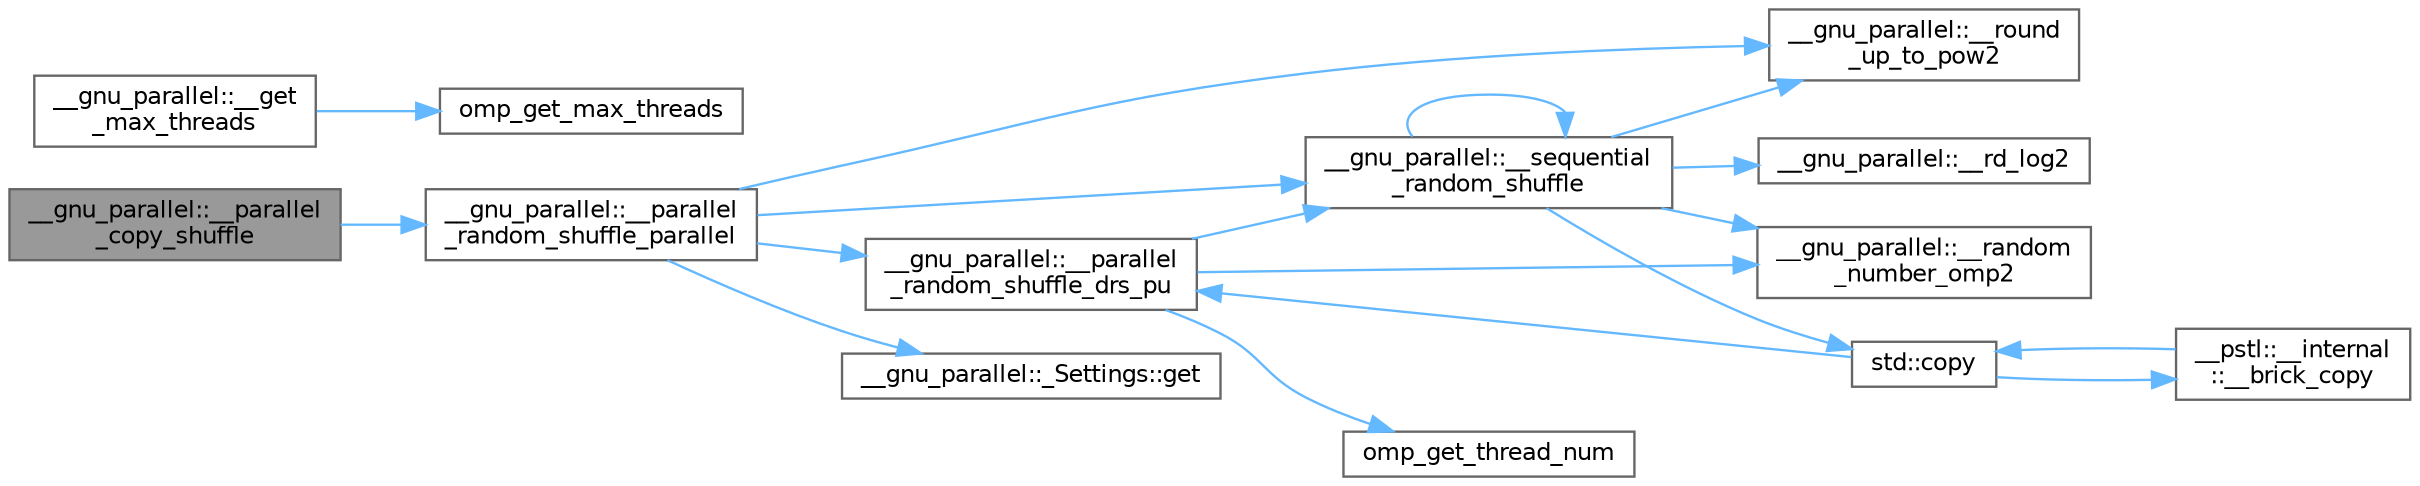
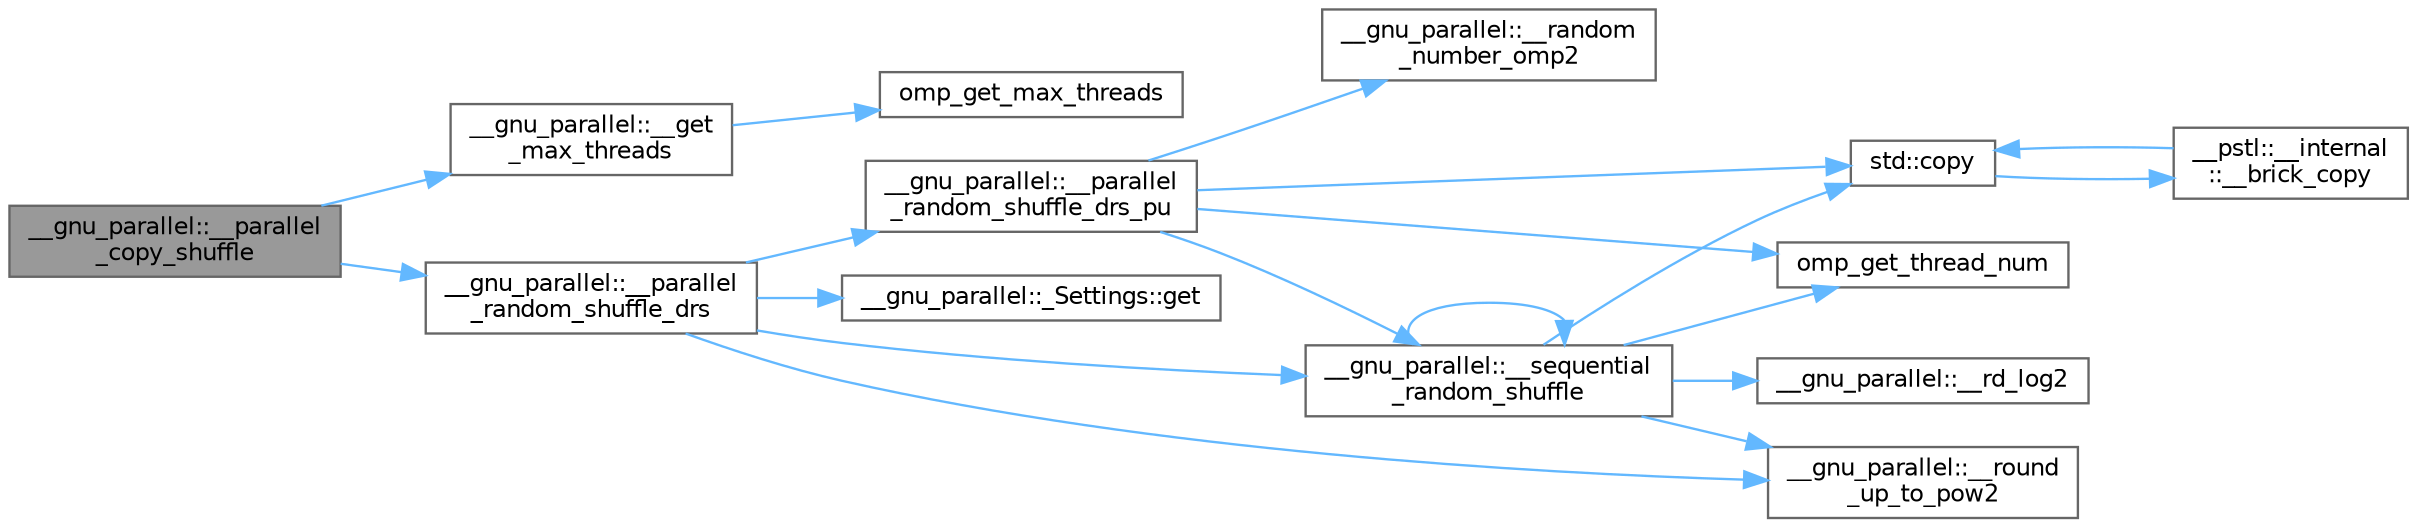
  digraph {
    rankdir=LR
    node [color=grey40 fillcolor=white fontname=Helvetica fontsize=10 shape=box style=filled]
    edge [color=steelblue1 fontname=Helvetica fontsize=10 labelfontname=Helvetica labelfontsize=10 style=solid]
    n1 [color=gray40 fillcolor=grey60 fontcolor=black height=0.2 label="__gnu_parallel::__parallel\l_copy_shuffle" width=0.4]
    n2 [height=0.2 label="__gnu_parallel::__get\l_max_threads" width=0.4]
-   n3 [height=0.2 label="__gnu_parallel::__parallel\l_random_shuffle_parallel" width=0.4]
+   n3 [height=0.2 label="__gnu_parallel::__parallel\l_random_shuffle_drs" width=0.4]
    n4 [height=0.2 label=omp_get_max_threads width=0.4]
    n5 [height=0.2 label="__gnu_parallel::__parallel\l_random_shuffle_drs_pu" width=0.4]
    n6 [height=0.2 label="__gnu_parallel::__sequential\l_random_shuffle" width=0.4]
    n7 [height=0.2 label="__gnu_parallel::__round\l_up_to_pow2" width=0.4]
    n8 [height=0.2 label="__gnu_parallel::_Settings::get" width=0.4]
    n9 [height=0.2 label="__gnu_parallel::__random\l_number_omp2" width=0.4]
    n10 [height=0.2 label="std::copy" width=0.4]
    n11 [height=0.2 label=omp_get_thread_num width=0.4]
    n12 [height=0.2 label="__gnu_parallel::__rd_log2" width=0.4]
    n13 [height=0.2 label="__pstl::__internal\l::__brick_copy" width=0.4]
+   n1 -> n2
    n1 -> n3
    n2 -> n4
    n3 -> n5
    n3 -> n6
    n3 -> n7
    n3 -> n8
    n5 -> n6
    n5 -> n9
-   n10 -> n5
+   n5 -> n10
    n5 -> n11
    n6 -> n6
    n6 -> n7
-   n6 -> n9
+   n6 -> n11
    n6 -> n10
    n6 -> n12
    n10 -> n13
    n13 -> n10
  }
